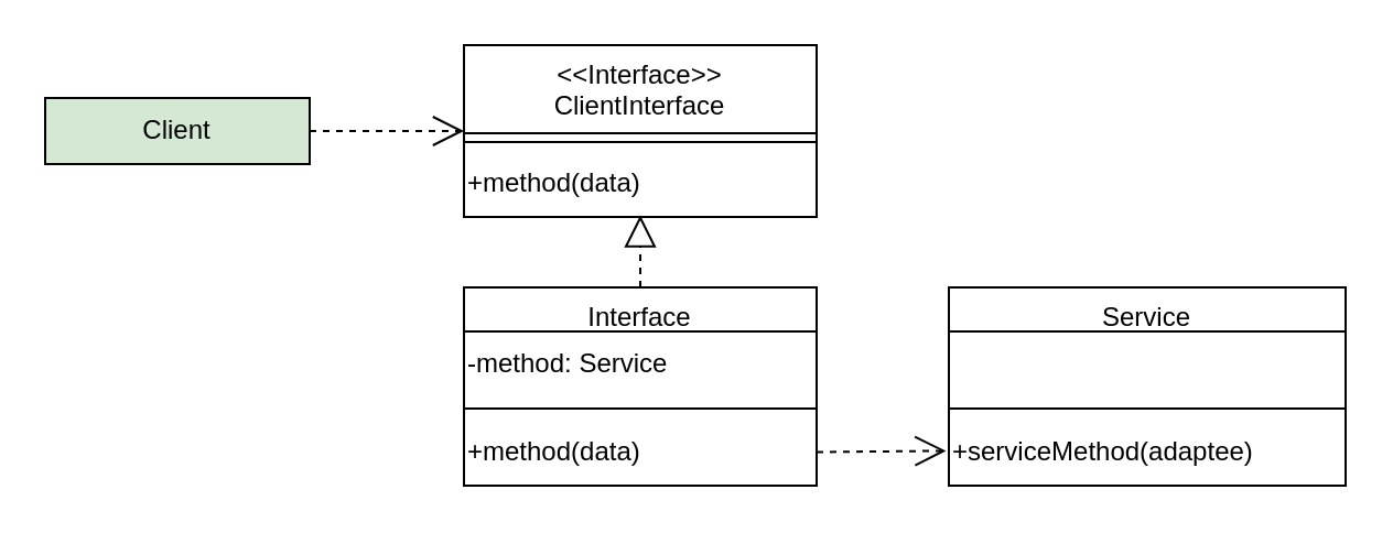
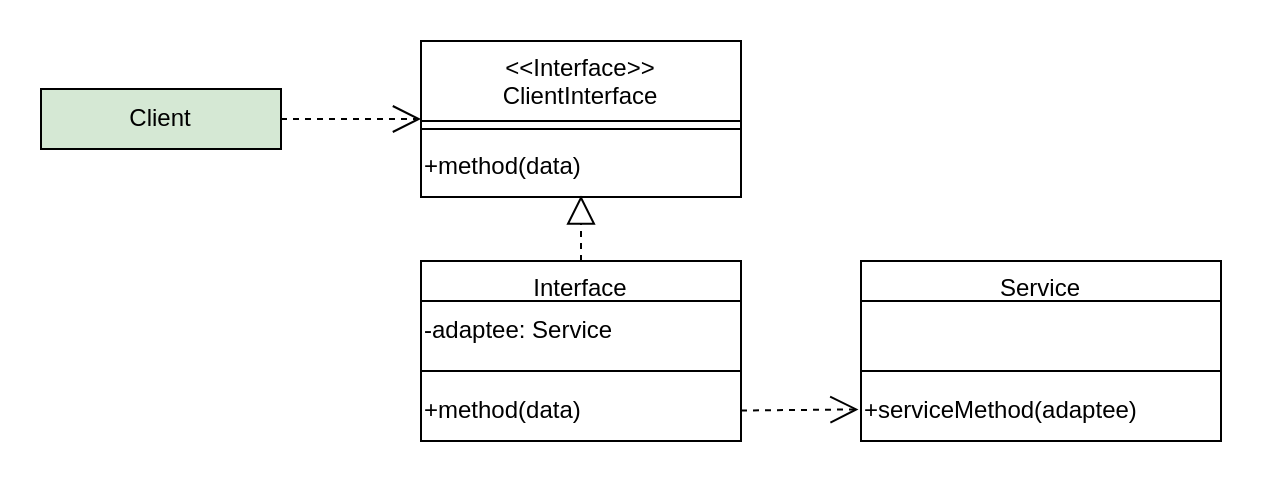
  <mxCell id="0" />
  <mxCell id="1" parent="0" />
  <mxCell id="2" value="&lt;&lt;Interface&gt;&gt;&#10;ClientInterface&#10;" style="swimlane;fontStyle=0;align=center;verticalAlign=top;childLayout=stackLayout;horizontal=1;startSize=40;horizontalStack=0;resizeParent=1;resizeLast=0;collapsible=1;marginBottom=0;rounded=0;shadow=0;strokeWidth=1;" parent="1" vertex="1"><mxGeometry x="210" y="20" width="160" height="78" as="geometry"><mxRectangle x="340" y="380" width="170" height="26" as="alternateBounds" /></mxGeometry></mxCell>
  <mxCell id="3" value="" style="line;html=1;strokeWidth=1;align=left;verticalAlign=middle;spacingTop=-1;spacingLeft=3;spacingRight=3;rotatable=0;labelPosition=right;points=[];portConstraint=eastwest;" parent="2" vertex="1"><mxGeometry y="40" width="160" height="8" as="geometry" /></mxCell>
  <mxCell id="4" value="&lt;div align=&quot;left&quot;&gt;+method(data)&lt;/div&gt;" style="text;html=1;align=left;verticalAlign=middle;resizable=0;points=[];autosize=1;strokeColor=none;fillColor=none;" vertex="1" parent="2"><mxGeometry y="48" width="160" height="30" as="geometry" /></mxCell>
  <mxCell id="5" value="Client" style="rounded=0;whiteSpace=wrap;html=1;fillColor=#d5e8d4;" vertex="1" parent="1"><mxGeometry x="20" y="44" width="120" height="30" as="geometry" /></mxCell>
  <mxCell id="6" value="" style="endArrow=open;endSize=12;dashed=1;html=1;rounded=0;exitX=1;exitY=0.5;exitDx=0;exitDy=0;entryX=0;entryY=0.5;entryDx=0;entryDy=0;" edge="1" parent="1" source="5" target="2"><mxGeometry width="160" relative="1" as="geometry"><mxPoint x="180" y="60" as="sourcePoint" /><mxPoint x="210" y="60" as="targetPoint" /></mxGeometry></mxCell>
  <mxCell id="7" value="Interface" style="swimlane;fontStyle=0;align=center;verticalAlign=top;childLayout=stackLayout;horizontal=1;startSize=20;horizontalStack=0;resizeParent=1;resizeLast=0;collapsible=1;marginBottom=0;rounded=0;shadow=0;strokeWidth=1;" vertex="1" parent="1"><mxGeometry x="210" y="130" width="160" height="90" as="geometry"><mxRectangle x="340" y="380" width="170" height="26" as="alternateBounds" /></mxGeometry></mxCell>
- <mxCell id="8" value="&lt;div align=&quot;left&quot;&gt;-method: Service&lt;br&gt;&lt;/div&gt;" style="text;html=1;align=left;verticalAlign=middle;resizable=0;points=[];autosize=1;strokeColor=none;fillColor=none;" vertex="1" parent="7"><mxGeometry y="20" width="160" height="30" as="geometry" /></mxCell>
+ <mxCell id="8" value="&lt;div align=&quot;left&quot;&gt;-adaptee: Service&lt;br&gt;&lt;/div&gt;" style="text;html=1;align=left;verticalAlign=middle;resizable=0;points=[];autosize=1;strokeColor=none;fillColor=none;" vertex="1" parent="7"><mxGeometry y="20" width="160" height="30" as="geometry" /></mxCell>
  <mxCell id="9" value="" style="line;html=1;strokeWidth=1;align=left;verticalAlign=middle;spacingTop=-1;spacingLeft=3;spacingRight=3;rotatable=0;labelPosition=right;points=[];portConstraint=eastwest;" vertex="1" parent="7"><mxGeometry y="50" width="160" height="10" as="geometry" /></mxCell>
  <mxCell id="10" value="&lt;div align=&quot;left&quot;&gt;+method(data)&lt;/div&gt;" style="text;html=1;align=left;verticalAlign=middle;resizable=0;points=[];autosize=1;strokeColor=none;fillColor=none;" vertex="1" parent="7"><mxGeometry y="60" width="160" height="30" as="geometry" /></mxCell>
  <mxCell id="11" value="Service" style="swimlane;fontStyle=0;align=center;verticalAlign=top;childLayout=stackLayout;horizontal=1;startSize=20;horizontalStack=0;resizeParent=1;resizeLast=0;collapsible=1;marginBottom=0;rounded=0;shadow=0;strokeWidth=1;" vertex="1" parent="1"><mxGeometry x="430" y="130" width="180" height="90" as="geometry"><mxRectangle x="340" y="380" width="170" height="26" as="alternateBounds" /></mxGeometry></mxCell>
  <mxCell id="12" value="&lt;div align=&quot;left&quot;&gt;&lt;br&gt;&lt;/div&gt;" style="text;html=1;align=left;verticalAlign=middle;resizable=0;points=[];autosize=1;strokeColor=none;fillColor=none;" vertex="1" parent="11"><mxGeometry y="20" width="180" height="30" as="geometry" /></mxCell>
  <mxCell id="13" value="" style="line;html=1;strokeWidth=1;align=left;verticalAlign=middle;spacingTop=-1;spacingLeft=3;spacingRight=3;rotatable=0;labelPosition=right;points=[];portConstraint=eastwest;" vertex="1" parent="11"><mxGeometry y="50" width="180" height="10" as="geometry" /></mxCell>
  <mxCell id="14" value="" style="endArrow=open;endSize=12;dashed=1;html=1;rounded=0;entryX=-0.007;entryY=0.473;entryDx=0;entryDy=0;entryPerimeter=0;" edge="1" parent="11" target="15"><mxGeometry width="160" relative="1" as="geometry"><mxPoint x="-60" y="74.76" as="sourcePoint" /><mxPoint x="100" y="74.76" as="targetPoint" /></mxGeometry></mxCell>
  <mxCell id="15" value="&lt;div align=&quot;left&quot;&gt;+serviceMethod(adaptee)&lt;/div&gt;" style="text;html=1;align=left;verticalAlign=middle;resizable=0;points=[];autosize=1;strokeColor=none;fillColor=none;" vertex="1" parent="11"><mxGeometry y="60" width="180" height="30" as="geometry" /></mxCell>
  <mxCell id="16" value="" style="endArrow=block;dashed=1;endFill=0;endSize=12;html=1;rounded=0;exitX=0.5;exitY=0;exitDx=0;exitDy=0;entryX=0.5;entryY=0.974;entryDx=0;entryDy=0;entryPerimeter=0;" edge="1" parent="1" source="7" target="4"><mxGeometry width="160" relative="1" as="geometry"><mxPoint x="320" y="80" as="sourcePoint" /><mxPoint x="480" y="80" as="targetPoint" /></mxGeometry></mxCell>
